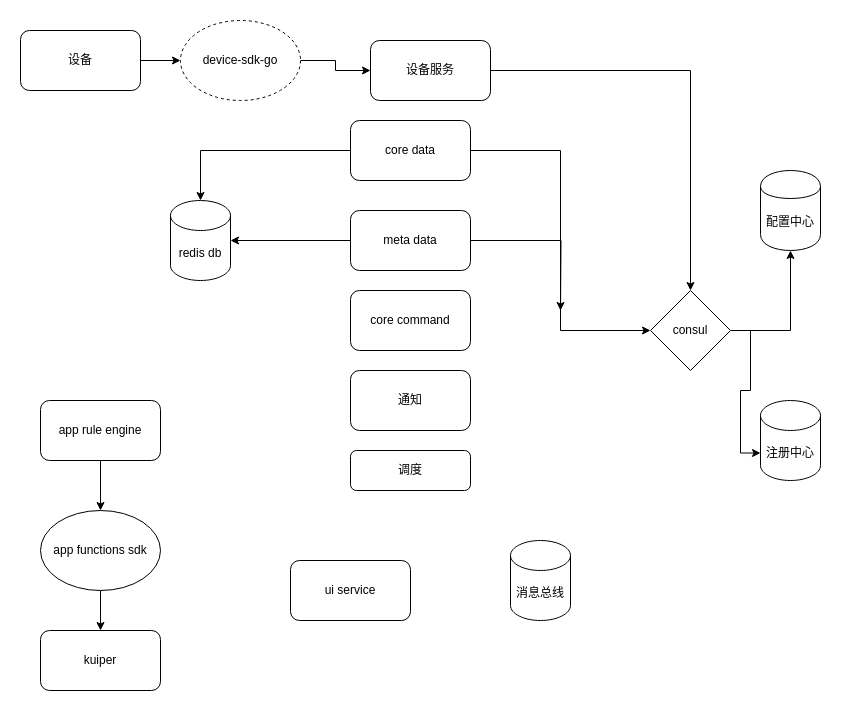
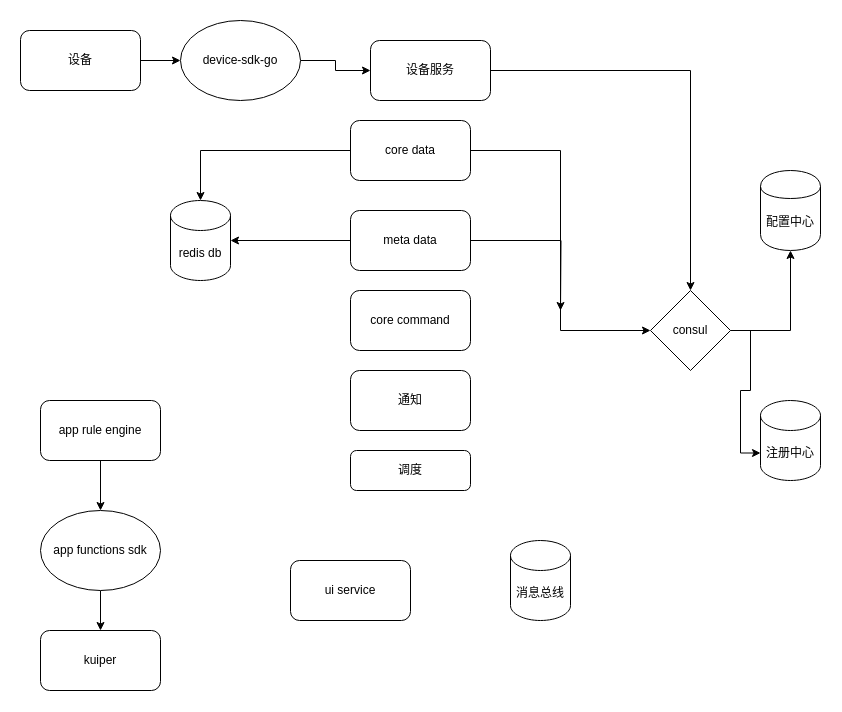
  <mxCell id="0" />
  <mxCell id="1" parent="0" />
  <mxCell id="2" value="" style="edgeStyle=orthogonalEdgeStyle;rounded=0;orthogonalLoop=1;jettySize=auto;html=1;" edge="1" parent="1" source="3" target="14"><mxGeometry relative="1" as="geometry" /></mxCell>
  <mxCell id="3" value="设备" style="rounded=1;whiteSpace=wrap;html=1;" vertex="1" parent="1"><mxGeometry y="30" width="120" height="60" as="geometry" x="20" /></mxCell>
  <mxCell id="4" style="edgeStyle=orthogonalEdgeStyle;rounded=0;orthogonalLoop=1;jettySize=auto;html=1;" edge="1" parent="1" source="5" target="26"><mxGeometry relative="1" as="geometry" /></mxCell>
  <mxCell id="5" value="设备服务" style="whiteSpace=wrap;html=1;rounded=1;" vertex="1" parent="1"><mxGeometry x="370" y="40" width="120" height="60" as="geometry" /></mxCell>
  <mxCell id="6" style="edgeStyle=orthogonalEdgeStyle;rounded=0;orthogonalLoop=1;jettySize=auto;html=1;" edge="1" parent="1" source="8"><mxGeometry relative="1" as="geometry"><mxPoint x="560" y="310" as="targetPoint" /></mxGeometry></mxCell>
  <mxCell id="7" style="edgeStyle=orthogonalEdgeStyle;rounded=0;orthogonalLoop=1;jettySize=auto;html=1;entryX=1;entryY=0.5;entryDx=0;entryDy=0;entryPerimeter=0;" edge="1" parent="1" source="8" target="21"><mxGeometry relative="1" as="geometry" /></mxCell>
  <mxCell id="8" value="meta data" style="rounded=1;whiteSpace=wrap;html=1;" vertex="1" parent="1"><mxGeometry x="350" y="210" width="120" height="60" as="geometry" /></mxCell>
  <mxCell id="9" style="edgeStyle=orthogonalEdgeStyle;rounded=0;orthogonalLoop=1;jettySize=auto;html=1;entryX=0;entryY=0.5;entryDx=0;entryDy=0;" edge="1" parent="1" source="11" target="26"><mxGeometry relative="1" as="geometry" /></mxCell>
  <mxCell id="10" style="edgeStyle=orthogonalEdgeStyle;rounded=0;orthogonalLoop=1;jettySize=auto;html=1;" edge="1" parent="1" source="11" target="21"><mxGeometry relative="1" as="geometry" /></mxCell>
  <mxCell id="11" value="core data" style="rounded=1;whiteSpace=wrap;html=1;" vertex="1" parent="1"><mxGeometry x="350" y="120" width="120" height="60" as="geometry" /></mxCell>
  <mxCell id="12" value="kuiper" style="rounded=1;whiteSpace=wrap;html=1;" vertex="1" parent="1"><mxGeometry x="40" y="630" width="120" height="60" as="geometry" /></mxCell>
  <mxCell id="13" value="" style="edgeStyle=orthogonalEdgeStyle;rounded=0;orthogonalLoop=1;jettySize=auto;html=1;" edge="1" parent="1" source="14" target="5"><mxGeometry relative="1" as="geometry" /></mxCell>
- <mxCell id="14" value="device-sdk-go" style="ellipse;whiteSpace=wrap;html=1;dashed=1;" vertex="1" parent="1"><mxGeometry x="180" y="20" width="120" height="80" as="geometry" /></mxCell>
+ <mxCell id="14" value="device-sdk-go" style="ellipse;whiteSpace=wrap;html=1;" vertex="1" parent="1"><mxGeometry x="180" y="20" width="120" height="80" as="geometry" /></mxCell>
  <mxCell id="15" value="ui service" style="rounded=1;whiteSpace=wrap;html=1;" vertex="1" parent="1"><mxGeometry x="290" y="560" width="120" height="60" as="geometry" /></mxCell>
  <mxCell id="16" value="" style="edgeStyle=orthogonalEdgeStyle;rounded=0;orthogonalLoop=1;jettySize=auto;html=1;" edge="1" parent="1" source="17" target="19"><mxGeometry relative="1" as="geometry" /></mxCell>
  <mxCell id="17" value="app rule engine" style="rounded=1;whiteSpace=wrap;html=1;" vertex="1" parent="1"><mxGeometry x="40" y="400" width="120" height="60" as="geometry" /></mxCell>
  <mxCell id="18" value="" style="edgeStyle=orthogonalEdgeStyle;rounded=0;orthogonalLoop=1;jettySize=auto;html=1;" edge="1" parent="1" source="19" target="12"><mxGeometry relative="1" as="geometry" /></mxCell>
  <mxCell id="19" value="&lt;span&gt;app functions sdk&lt;/span&gt;" style="ellipse;whiteSpace=wrap;html=1;" vertex="1" parent="1"><mxGeometry x="40" y="510" width="120" height="80" as="geometry" /></mxCell>
  <mxCell id="20" value="消息总线" style="shape=cylinder3;whiteSpace=wrap;html=1;boundedLbl=1;backgroundOutline=1;size=15;" vertex="1" parent="1"><mxGeometry x="510" y="540" width="60" height="80" as="geometry" /></mxCell>
  <mxCell id="21" value="redis db" style="shape=cylinder3;whiteSpace=wrap;html=1;boundedLbl=1;backgroundOutline=1;size=15;" vertex="1" parent="1"><mxGeometry x="170" y="200" width="60" height="80" as="geometry" /></mxCell>
  <mxCell id="22" value="通知" style="rounded=1;whiteSpace=wrap;html=1;" vertex="1" parent="1"><mxGeometry x="350" y="370" width="120" height="60" as="geometry" /></mxCell>
  <mxCell id="23" value="调度" style="rounded=1;whiteSpace=wrap;html=1;" vertex="1" parent="1"><mxGeometry x="350" y="450" width="120" height="40" as="geometry" /></mxCell>
  <mxCell id="24" value="" style="edgeStyle=orthogonalEdgeStyle;rounded=0;orthogonalLoop=1;jettySize=auto;html=1;" edge="1" parent="1" source="26" target="27"><mxGeometry relative="1" as="geometry" /></mxCell>
  <mxCell id="25" style="edgeStyle=orthogonalEdgeStyle;rounded=0;orthogonalLoop=1;jettySize=auto;html=1;entryX=0;entryY=0;entryDx=0;entryDy=52.5;entryPerimeter=0;" edge="1" parent="1" source="26" target="28"><mxGeometry relative="1" as="geometry" /></mxCell>
  <mxCell id="26" value="consul" style="rhombus;whiteSpace=wrap;html=1;" vertex="1" parent="1"><mxGeometry x="650" y="290" width="80" height="80" as="geometry" /></mxCell>
  <mxCell id="27" value="配置中心" style="shape=cylinder;whiteSpace=wrap;html=1;boundedLbl=1;backgroundOutline=1;" vertex="1" parent="1"><mxGeometry x="760" y="170" width="60" height="80" as="geometry" /></mxCell>
  <mxCell id="28" value="注册中心" style="shape=cylinder3;whiteSpace=wrap;html=1;boundedLbl=1;backgroundOutline=1;size=15;" vertex="1" parent="1"><mxGeometry x="760" y="400" width="60" height="80" as="geometry" /></mxCell>
  <mxCell id="29" value="core command" style="whiteSpace=wrap;html=1;rounded=1;" vertex="1" parent="1"><mxGeometry x="350" y="290" width="120" height="60" as="geometry" /></mxCell>
